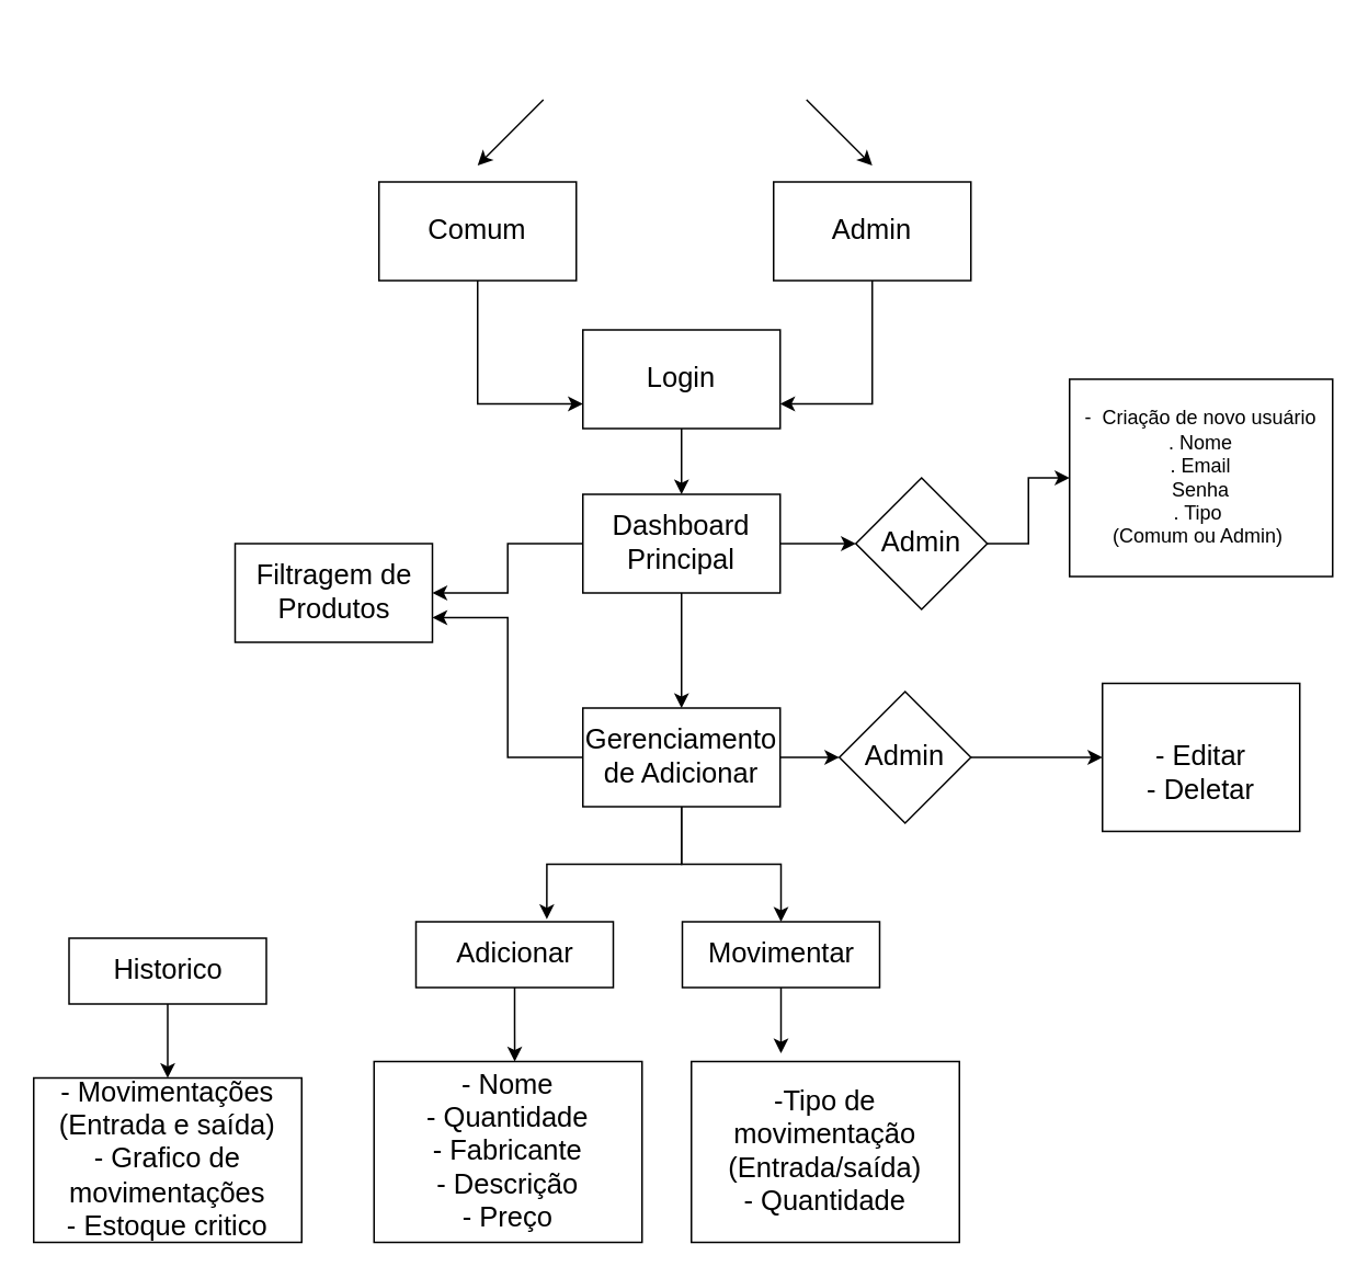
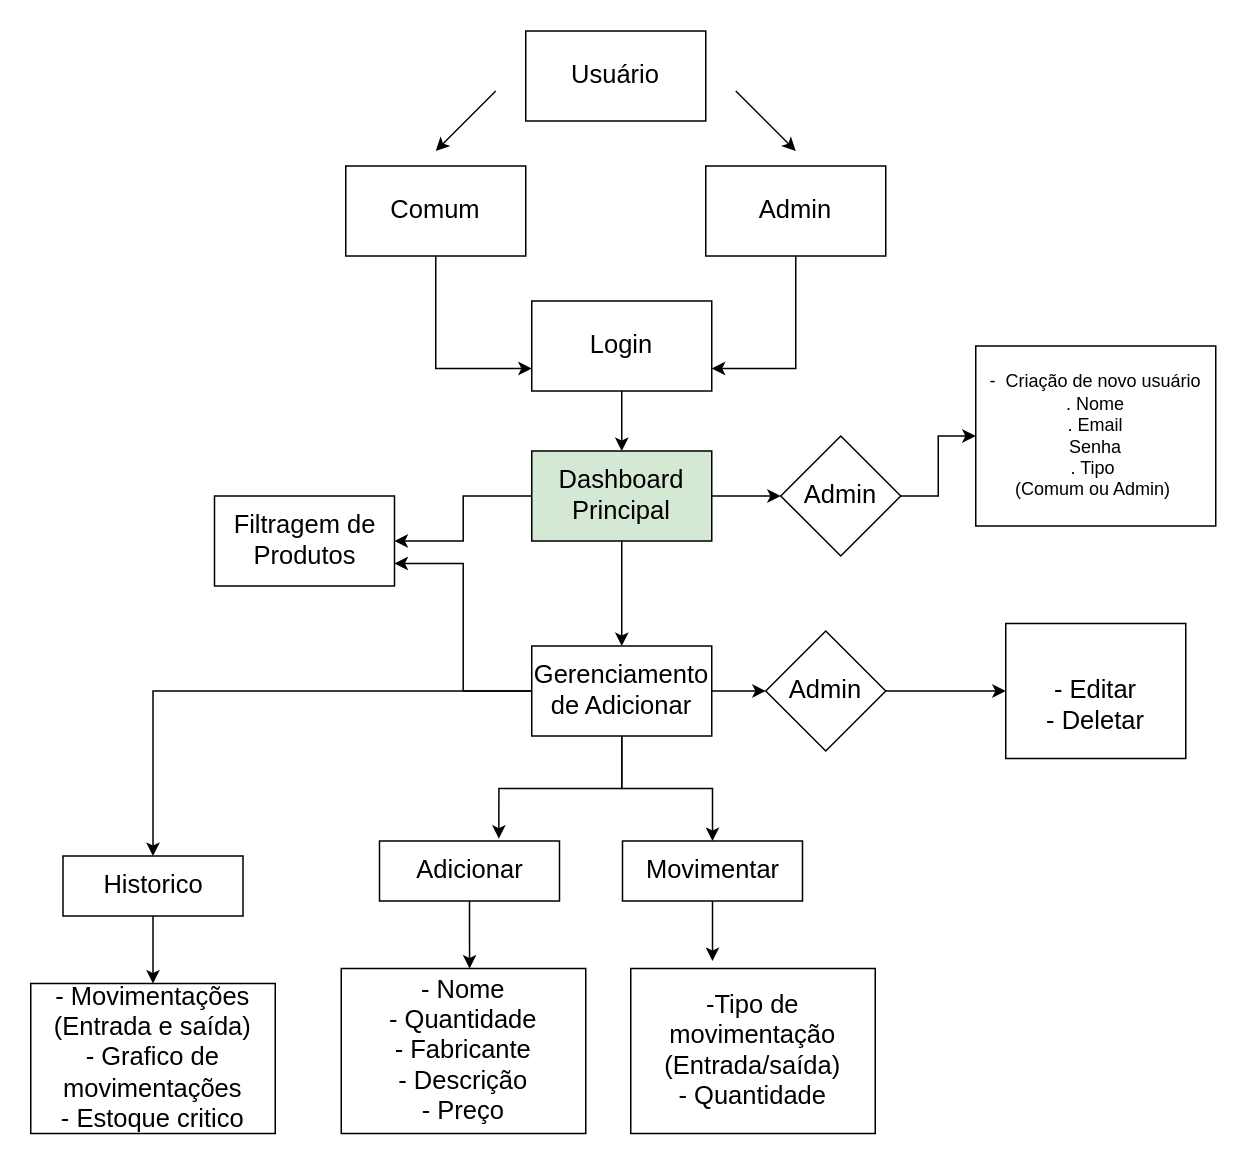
  <mxCell id="0" />
  <mxCell id="1" parent="0" />
+ <mxCell id="2" value="Usuário" style="rounded=0;whiteSpace=wrap;html=1;fontSize=17;" vertex="1" parent="1"><mxGeometry x="350" y="20" width="120" height="60" as="geometry" /></mxCell>
  <mxCell id="3" style="edgeStyle=orthogonalEdgeStyle;rounded=0;orthogonalLoop=1;jettySize=auto;html=1;entryX=0;entryY=0.75;entryDx=0;entryDy=0;exitX=0.5;exitY=1;exitDx=0;exitDy=0;" edge="1" parent="1" source="4" target="12"><mxGeometry relative="1" as="geometry" /></mxCell>
  <mxCell id="4" value="Comum" style="rounded=0;whiteSpace=wrap;html=1;fontSize=17;" vertex="1" parent="1"><mxGeometry x="230" y="110" width="120" height="60" as="geometry" /></mxCell>
  <mxCell id="5" style="edgeStyle=orthogonalEdgeStyle;rounded=0;orthogonalLoop=1;jettySize=auto;html=1;entryX=1;entryY=0.75;entryDx=0;entryDy=0;" edge="1" parent="1" source="6" target="12"><mxGeometry relative="1" as="geometry" /></mxCell>
  <mxCell id="6" value="Admin" style="rounded=0;whiteSpace=wrap;html=1;fontSize=17;" vertex="1" parent="1"><mxGeometry x="470" y="110" width="120" height="60" as="geometry" /></mxCell>
  <mxCell id="7" style="edgeStyle=orthogonalEdgeStyle;rounded=0;orthogonalLoop=1;jettySize=auto;html=1;entryX=0;entryY=0.5;entryDx=0;entryDy=0;" edge="1" parent="1" source="10" target="29"><mxGeometry relative="1" as="geometry" /></mxCell>
  <mxCell id="8" style="edgeStyle=orthogonalEdgeStyle;rounded=0;orthogonalLoop=1;jettySize=auto;html=1;entryX=0.5;entryY=0;entryDx=0;entryDy=0;" edge="1" parent="1" source="10" target="19"><mxGeometry relative="1" as="geometry" /></mxCell>
  <mxCell id="9" style="edgeStyle=orthogonalEdgeStyle;rounded=0;orthogonalLoop=1;jettySize=auto;html=1;entryX=1;entryY=0.5;entryDx=0;entryDy=0;" edge="1" parent="1" source="10" target="36"><mxGeometry relative="1" as="geometry" /></mxCell>
- <mxCell id="10" value="Dashboard Principal" style="rounded=0;whiteSpace=wrap;html=1;fontSize=17;" vertex="1" parent="1"><mxGeometry x="354" y="300" width="120" height="60" as="geometry" /></mxCell>
+ <mxCell id="10" value="Dashboard Principal" style="rounded=0;whiteSpace=wrap;html=1;fontSize=17;fillColor=#d5e8d4;" vertex="1" parent="1"><mxGeometry x="354" y="300" width="120" height="60" as="geometry" /></mxCell>
  <mxCell id="11" style="edgeStyle=orthogonalEdgeStyle;rounded=0;orthogonalLoop=1;jettySize=auto;html=1;" edge="1" parent="1" source="12" target="10"><mxGeometry relative="1" as="geometry" /></mxCell>
  <mxCell id="12" value="Login" style="rounded=0;whiteSpace=wrap;html=1;fontSize=17;" vertex="1" parent="1"><mxGeometry x="354" y="200" width="120" height="60" as="geometry" /></mxCell>
  <mxCell id="13" value="" style="endArrow=classic;html=1;rounded=0;" edge="1" parent="1"><mxGeometry width="50" height="50" relative="1" as="geometry"><mxPoint x="490" y="60" as="sourcePoint" /><mxPoint x="530" y="100" as="targetPoint" /></mxGeometry></mxCell>
  <mxCell id="14" value="" style="endArrow=classic;html=1;rounded=0;" edge="1" parent="1"><mxGeometry width="50" height="50" relative="1" as="geometry"><mxPoint x="330" y="60" as="sourcePoint" /><mxPoint x="290" y="100" as="targetPoint" /></mxGeometry></mxCell>
  <mxCell id="15" value="&lt;div&gt;&lt;span style=&quot;background-color: transparent; color: light-dark(rgb(0, 0, 0), rgb(255, 255, 255));&quot;&gt;-&amp;nbsp; Criação de novo usuário&lt;/span&gt;&lt;/div&gt;&lt;div&gt;. Nome&lt;/div&gt;&lt;div&gt;. Email&lt;/div&gt;&lt;div&gt;Senha&lt;/div&gt;&lt;div&gt;. Tipo&amp;nbsp;&lt;/div&gt;&lt;div&gt;(Comum ou Admin)&amp;nbsp;&lt;/div&gt;" style="rounded=0;whiteSpace=wrap;html=1;" vertex="1" parent="1"><mxGeometry x="650" y="230" width="160" height="120" as="geometry" /></mxCell>
  <mxCell id="16" style="edgeStyle=orthogonalEdgeStyle;rounded=0;orthogonalLoop=1;jettySize=auto;html=1;entryX=0;entryY=0.5;entryDx=0;entryDy=0;" edge="1" parent="1" source="19" target="31"><mxGeometry relative="1" as="geometry" /></mxCell>
  <mxCell id="17" style="edgeStyle=orthogonalEdgeStyle;rounded=0;orthogonalLoop=1;jettySize=auto;html=1;entryX=0.5;entryY=0;entryDx=0;entryDy=0;" edge="1" parent="1" source="19" target="33"><mxGeometry relative="1" as="geometry" /></mxCell>
  <mxCell id="18" style="edgeStyle=orthogonalEdgeStyle;rounded=0;orthogonalLoop=1;jettySize=auto;html=1;entryX=1;entryY=0.75;entryDx=0;entryDy=0;" edge="1" parent="1" source="19" target="36"><mxGeometry relative="1" as="geometry" /></mxCell>
  <mxCell id="19" value="Gerenciamento de Adicionar" style="rounded=0;whiteSpace=wrap;html=1;fontSize=17;" vertex="1" parent="1"><mxGeometry x="354" y="430" width="120" height="60" as="geometry" /></mxCell>
  <mxCell id="20" value="&lt;br&gt;&lt;div&gt;- Editar&lt;/div&gt;&lt;div&gt;- Deletar&lt;/div&gt;" style="rounded=0;whiteSpace=wrap;html=1;fontSize=17;" vertex="1" parent="1"><mxGeometry x="670" y="415" width="120" height="90" as="geometry" /></mxCell>
  <mxCell id="21" value="Adicionar" style="rounded=0;whiteSpace=wrap;html=1;fontSize=17;" vertex="1" parent="1"><mxGeometry x="252.5" y="560" width="120" height="40" as="geometry" /></mxCell>
+ <mxCell id="22" value="" style="edgeStyle=orthogonalEdgeStyle;rounded=0;orthogonalLoop=1;jettySize=auto;html=1;" edge="1" parent="1" source="19" target="24"><mxGeometry relative="1" as="geometry"><mxPoint x="200" y="550" as="targetPoint" /><mxPoint x="354" y="460" as="sourcePoint" /></mxGeometry></mxCell>
  <mxCell id="23" value="" style="edgeStyle=orthogonalEdgeStyle;rounded=0;orthogonalLoop=1;jettySize=auto;html=1;" edge="1" parent="1" source="24" target="25"><mxGeometry relative="1" as="geometry" /></mxCell>
  <mxCell id="24" value="Historico" style="rounded=0;whiteSpace=wrap;html=1;fontSize=17;" vertex="1" parent="1"><mxGeometry x="41.5" y="570" width="120" height="40" as="geometry" /></mxCell>
  <mxCell id="25" value="- Movimentações (Entrada e saída)&lt;div&gt;- Grafico de movimentações&lt;/div&gt;&lt;div&gt;- Estoque critico&lt;/div&gt;" style="rounded=0;whiteSpace=wrap;html=1;fontSize=17;" vertex="1" parent="1"><mxGeometry x="20" y="655" width="163" height="100" as="geometry" /></mxCell>
  <mxCell id="26" value="- Nome&lt;div&gt;- Quantidade&lt;/div&gt;&lt;div&gt;- Fabricante&lt;/div&gt;&lt;div&gt;- Descrição&lt;/div&gt;&lt;div&gt;- Preço&lt;/div&gt;" style="rounded=0;whiteSpace=wrap;html=1;fontSize=17;" vertex="1" parent="1"><mxGeometry x="227" y="645" width="163" height="110" as="geometry" /></mxCell>
  <mxCell id="27" style="edgeStyle=orthogonalEdgeStyle;rounded=0;orthogonalLoop=1;jettySize=auto;html=1;entryX=0.525;entryY=0;entryDx=0;entryDy=0;entryPerimeter=0;" edge="1" parent="1" source="21" target="26"><mxGeometry relative="1" as="geometry" /></mxCell>
  <mxCell id="28" style="edgeStyle=orthogonalEdgeStyle;rounded=0;orthogonalLoop=1;jettySize=auto;html=1;entryX=0;entryY=0.5;entryDx=0;entryDy=0;" edge="1" parent="1" source="29" target="15"><mxGeometry relative="1" as="geometry" /></mxCell>
  <mxCell id="29" value="Admin" style="rhombus;whiteSpace=wrap;html=1;fontSize=17;" vertex="1" parent="1"><mxGeometry x="520" y="290" width="80" height="80" as="geometry" /></mxCell>
  <mxCell id="30" style="edgeStyle=orthogonalEdgeStyle;rounded=0;orthogonalLoop=1;jettySize=auto;html=1;entryX=0;entryY=0.5;entryDx=0;entryDy=0;" edge="1" parent="1" source="31" target="20"><mxGeometry relative="1" as="geometry" /></mxCell>
  <mxCell id="31" value="Admin" style="rhombus;whiteSpace=wrap;html=1;fontSize=17;" vertex="1" parent="1"><mxGeometry x="510" y="420" width="80" height="80" as="geometry" /></mxCell>
  <mxCell id="32" style="edgeStyle=orthogonalEdgeStyle;rounded=0;orthogonalLoop=1;jettySize=auto;html=1;" edge="1" parent="1" source="33"><mxGeometry relative="1" as="geometry"><mxPoint x="474.5" y="640" as="targetPoint" /></mxGeometry></mxCell>
  <mxCell id="33" value="Movimentar" style="rounded=0;whiteSpace=wrap;html=1;fontSize=17;" vertex="1" parent="1"><mxGeometry x="414.5" y="560" width="120" height="40" as="geometry" /></mxCell>
  <mxCell id="34" style="edgeStyle=orthogonalEdgeStyle;rounded=0;orthogonalLoop=1;jettySize=auto;html=1;entryX=0.663;entryY=-0.039;entryDx=0;entryDy=0;entryPerimeter=0;" edge="1" parent="1" source="19" target="21"><mxGeometry relative="1" as="geometry" /></mxCell>
  <mxCell id="35" value="-Tipo de movimentação (Entrada/saída)&lt;div&gt;- Quantidade&lt;/div&gt;" style="rounded=0;whiteSpace=wrap;html=1;fontSize=17;" vertex="1" parent="1"><mxGeometry x="420" y="645" width="163" height="110" as="geometry" /></mxCell>
  <mxCell id="36" value="Filtragem de Produtos" style="rounded=0;whiteSpace=wrap;html=1;fontSize=17;" vertex="1" parent="1"><mxGeometry x="142.5" y="330" width="120" height="60" as="geometry" /></mxCell>
